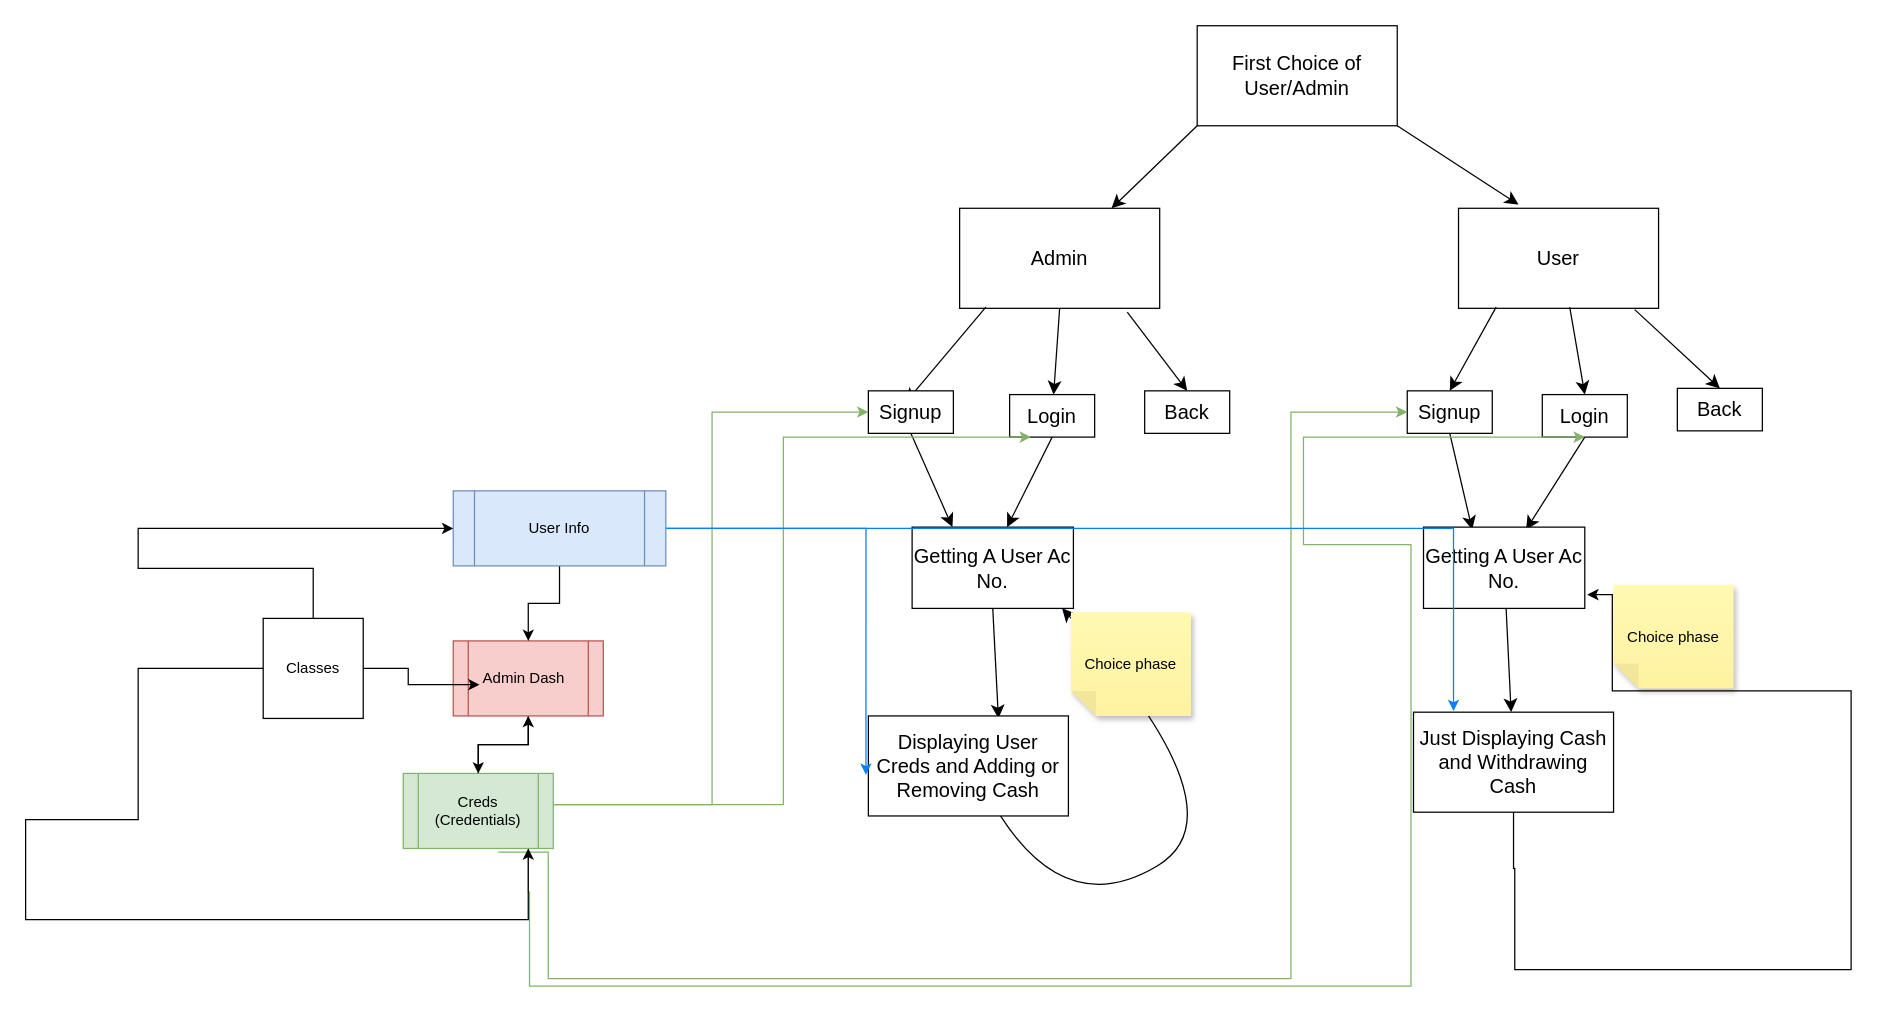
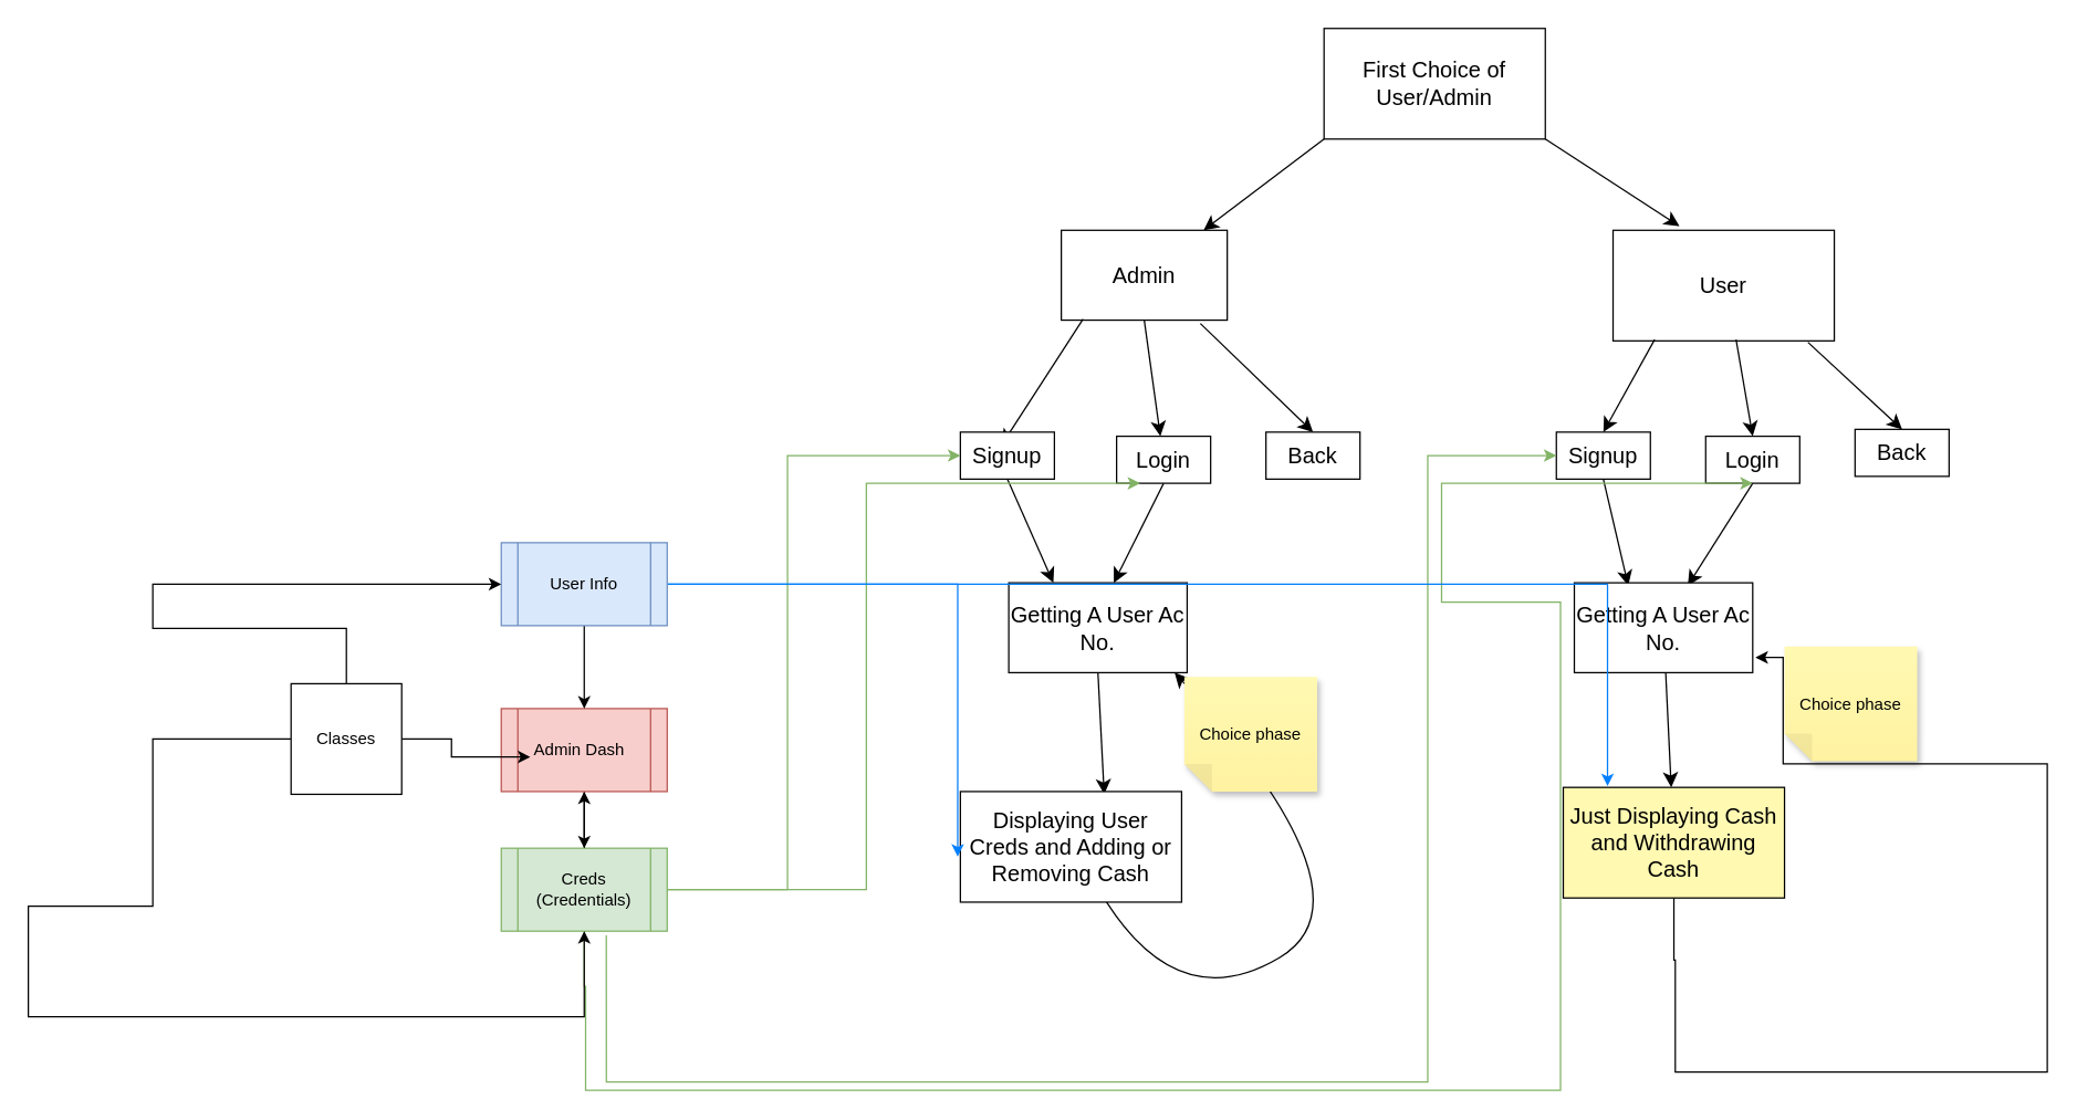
  <mxCell id="0" />
  <mxCell id="1" parent="0" />
  <mxCell id="2" value="&lt;div&gt;First Choice of&lt;/div&gt;&lt;div&gt;User/Admin&lt;br&gt;&lt;/div&gt;" style="rounded=0;whiteSpace=wrap;html=1;fontSize=16;" parent="1" vertex="1"><mxGeometry x="957" y="20" width="160" height="80" as="geometry" /></mxCell>
  <mxCell id="3" value="" style="edgeStyle=none;orthogonalLoop=1;jettySize=auto;html=1;rounded=0;fontSize=12;curved=1;startSize=8;endSize=8;exitX=1;exitY=1;exitDx=0;exitDy=0;entryX=0.3;entryY=-0.037;entryDx=0;entryDy=0;entryPerimeter=0;" parent="1" source="2" target="6" edge="1"><mxGeometry width="120" relative="1" as="geometry"><mxPoint x="1040" y="155" as="sourcePoint" /><mxPoint x="1176" y="168" as="targetPoint" /><Array as="points" /></mxGeometry></mxCell>
  <mxCell id="4" value="" style="edgeStyle=none;orthogonalLoop=1;jettySize=auto;html=1;rounded=0;fontSize=12;curved=1;startSize=8;endSize=8;exitX=0;exitY=1;exitDx=0;exitDy=0;" parent="1" source="2" target="5" edge="1"><mxGeometry width="120" relative="1" as="geometry"><mxPoint x="1040" y="155" as="sourcePoint" /><mxPoint x="913" y="173" as="targetPoint" /><Array as="points" /></mxGeometry></mxCell>
- <mxCell id="5" value="Admin" style="rounded=0;whiteSpace=wrap;html=1;fontSize=16;" parent="1" vertex="1"><mxGeometry x="767" y="166" width="160" height="80" as="geometry" /></mxCell>
+ <mxCell id="5" value="Admin" style="rounded=0;whiteSpace=wrap;html=1;fontSize=16;" parent="1" vertex="1"><mxGeometry x="767" y="166" width="120" height="65" as="geometry" /></mxCell>
  <mxCell id="6" value="User" style="rounded=0;whiteSpace=wrap;html=1;fontSize=16;" parent="1" vertex="1"><mxGeometry x="1166" y="166" width="160" height="80" as="geometry" /></mxCell>
  <mxCell id="7" value="" style="edgeStyle=none;orthogonalLoop=1;jettySize=auto;html=1;rounded=0;fontSize=12;curved=1;startSize=8;endSize=8;exitX=0.131;exitY=0.988;exitDx=0;exitDy=0;exitPerimeter=0;entryX=0.441;entryY=0.265;entryDx=0;entryDy=0;entryPerimeter=0;" parent="1" source="5" target="13" edge="1"><mxGeometry width="120" relative="1" as="geometry"><mxPoint x="1040" y="258" as="sourcePoint" /><mxPoint x="737" y="271" as="targetPoint" /><Array as="points" /></mxGeometry></mxCell>
  <mxCell id="8" value="" style="edgeStyle=none;orthogonalLoop=1;jettySize=auto;html=1;rounded=0;fontSize=12;curved=1;startSize=8;endSize=8;exitX=0.838;exitY=1.038;exitDx=0;exitDy=0;exitPerimeter=0;entryX=0.5;entryY=0;entryDx=0;entryDy=0;entryPerimeter=0;" parent="1" source="5" target="15" edge="1"><mxGeometry width="120" relative="1" as="geometry"><mxPoint x="920" y="245.96" as="sourcePoint" /><mxPoint x="951" y="310" as="targetPoint" /><Array as="points" /></mxGeometry></mxCell>
  <mxCell id="9" value="" style="edgeStyle=none;orthogonalLoop=1;jettySize=auto;html=1;rounded=0;fontSize=12;curved=1;startSize=8;endSize=8;exitX=0.881;exitY=1.013;exitDx=0;exitDy=0;exitPerimeter=0;entryX=0.5;entryY=0;entryDx=0;entryDy=0;" parent="1" source="6" target="18" edge="1"><mxGeometry width="120" relative="1" as="geometry"><mxPoint x="1284.92" y="245.96" as="sourcePoint" /><mxPoint x="1334.92" y="306.96" as="targetPoint" /><Array as="points" /></mxGeometry></mxCell>
  <mxCell id="10" value="" style="edgeStyle=none;orthogonalLoop=1;jettySize=auto;html=1;rounded=0;fontSize=12;curved=1;startSize=8;endSize=8;exitX=0.188;exitY=0.988;exitDx=0;exitDy=0;exitPerimeter=0;entryX=0.5;entryY=0;entryDx=0;entryDy=0;" parent="1" source="6" target="16" edge="1"><mxGeometry width="120" relative="1" as="geometry"><mxPoint x="1194" y="248" as="sourcePoint" /><mxPoint x="1170" y="308" as="targetPoint" /><Array as="points" /></mxGeometry></mxCell>
  <mxCell id="11" value="" style="edgeStyle=none;orthogonalLoop=1;jettySize=auto;html=1;rounded=0;fontSize=12;curved=1;startSize=8;endSize=8;exitX=0.556;exitY=0.988;exitDx=0;exitDy=0;exitPerimeter=0;entryX=0.5;entryY=0;entryDx=0;entryDy=0;" parent="1" source="6" target="17" edge="1"><mxGeometry width="120" relative="1" as="geometry"><mxPoint x="1253" y="245.96" as="sourcePoint" /><mxPoint x="1253" y="309" as="targetPoint" /><Array as="points" /></mxGeometry></mxCell>
  <mxCell id="12" value="" style="edgeStyle=none;orthogonalLoop=1;jettySize=auto;html=1;rounded=0;fontSize=12;curved=1;startSize=8;endSize=8;exitX=0.5;exitY=1;exitDx=0;exitDy=0;" parent="1" source="5" target="14" edge="1"><mxGeometry width="120" relative="1" as="geometry"><mxPoint x="846" y="245.96" as="sourcePoint" /><mxPoint x="844" y="309.96" as="targetPoint" /><Array as="points" /></mxGeometry></mxCell>
  <mxCell id="13" value="Signup" style="rounded=0;whiteSpace=wrap;html=1;fontSize=16;" parent="1" vertex="1"><mxGeometry x="694" y="312" width="68" height="34" as="geometry" /></mxCell>
  <mxCell id="14" value="Login" style="rounded=0;whiteSpace=wrap;html=1;fontSize=16;" parent="1" vertex="1"><mxGeometry x="807" y="315" width="68" height="34" as="geometry" /></mxCell>
  <mxCell id="15" value="Back" style="rounded=0;whiteSpace=wrap;html=1;fontSize=16;" parent="1" vertex="1"><mxGeometry x="915" y="312" width="68" height="34" as="geometry" /></mxCell>
  <mxCell id="16" value="Signup" style="rounded=0;whiteSpace=wrap;html=1;fontSize=16;" parent="1" vertex="1"><mxGeometry x="1125" y="312" width="68" height="34" as="geometry" /></mxCell>
  <mxCell id="17" value="Login" style="rounded=0;whiteSpace=wrap;html=1;fontSize=16;" parent="1" vertex="1"><mxGeometry x="1233" y="315" width="68" height="34" as="geometry" /></mxCell>
  <mxCell id="18" value="Back" style="rounded=0;whiteSpace=wrap;html=1;fontSize=16;" parent="1" vertex="1"><mxGeometry x="1341" y="310" width="68" height="34" as="geometry" /></mxCell>
  <mxCell id="19" value="" style="edgeStyle=none;orthogonalLoop=1;jettySize=auto;html=1;rounded=0;fontSize=12;curved=1;startSize=8;endSize=8;exitX=0.5;exitY=1;exitDx=0;exitDy=0;entryX=0.25;entryY=0;entryDx=0;entryDy=0;" parent="1" source="13" target="23" edge="1"><mxGeometry width="120" relative="1" as="geometry"><mxPoint x="725" y="352" as="sourcePoint" /><mxPoint x="757" y="420" as="targetPoint" /><Array as="points" /></mxGeometry></mxCell>
  <mxCell id="20" value="" style="edgeStyle=none;orthogonalLoop=1;jettySize=auto;html=1;rounded=0;fontSize=12;curved=1;startSize=8;endSize=8;exitX=0.5;exitY=1;exitDx=0;exitDy=0;entryX=0.589;entryY=0;entryDx=0;entryDy=0;entryPerimeter=0;" parent="1" source="14" target="23" edge="1"><mxGeometry width="120" relative="1" as="geometry"><mxPoint x="843" y="354" as="sourcePoint" /><mxPoint x="813" y="422" as="targetPoint" /><Array as="points" /></mxGeometry></mxCell>
  <mxCell id="21" value="" style="edgeStyle=none;orthogonalLoop=1;jettySize=auto;html=1;rounded=0;fontSize=12;curved=1;startSize=8;endSize=8;exitX=0.5;exitY=1;exitDx=0;exitDy=0;entryX=0.636;entryY=0.031;entryDx=0;entryDy=0;entryPerimeter=0;" parent="1" source="17" target="25" edge="1"><mxGeometry width="120" relative="1" as="geometry"><mxPoint x="1266" y="353" as="sourcePoint" /><mxPoint x="1237" y="423" as="targetPoint" /><Array as="points" /></mxGeometry></mxCell>
  <mxCell id="22" value="" style="edgeStyle=none;orthogonalLoop=1;jettySize=auto;html=1;rounded=0;fontSize=12;curved=1;startSize=8;endSize=8;exitX=0.5;exitY=1;exitDx=0;exitDy=0;entryX=0.302;entryY=0.031;entryDx=0;entryDy=0;entryPerimeter=0;" parent="1" source="16" target="25" edge="1"><mxGeometry width="120" relative="1" as="geometry"><mxPoint x="1156" y="349" as="sourcePoint" /><mxPoint x="1165" y="419" as="targetPoint" /><Array as="points" /></mxGeometry></mxCell>
  <mxCell id="23" value="Getting A User Ac No." style="rounded=0;whiteSpace=wrap;html=1;fontSize=16;" parent="1" vertex="1"><mxGeometry x="729" y="421" width="129" height="65" as="geometry" /></mxCell>
  <mxCell id="24" value="" style="edgeStyle=none;curved=1;rounded=0;orthogonalLoop=1;jettySize=auto;html=1;fontSize=12;startSize=8;endSize=8;" parent="1" source="25" target="30" edge="1"><mxGeometry relative="1" as="geometry" /></mxCell>
  <mxCell id="25" value="Getting A User Ac No." style="rounded=0;whiteSpace=wrap;html=1;fontSize=16;" parent="1" vertex="1"><mxGeometry x="1138" y="421" width="129" height="65" as="geometry" /></mxCell>
  <mxCell id="26" value="" style="edgeStyle=none;orthogonalLoop=1;jettySize=auto;html=1;rounded=0;fontSize=12;curved=1;startSize=8;endSize=8;exitX=0.5;exitY=1;exitDx=0;exitDy=0;entryX=0.65;entryY=0.025;entryDx=0;entryDy=0;entryPerimeter=0;" parent="1" source="23" target="28" edge="1"><mxGeometry width="120" relative="1" as="geometry"><mxPoint x="793" y="508" as="sourcePoint" /><mxPoint x="787" y="565" as="targetPoint" /><Array as="points" /></mxGeometry></mxCell>
  <mxCell id="27" style="edgeStyle=none;curved=1;rounded=0;orthogonalLoop=1;jettySize=auto;html=1;fontSize=12;startSize=8;endSize=8;entryX=0.93;entryY=1;entryDx=0;entryDy=0;entryPerimeter=0;" parent="1" source="28" target="23" edge="1"><mxGeometry relative="1" as="geometry"><mxPoint x="964" y="575" as="targetPoint" /><Array as="points"><mxPoint x="853" y="735" /><mxPoint x="997" y="649" /></Array></mxGeometry></mxCell>
  <mxCell id="28" value="Displaying User Creds and Adding or Removing Cash" style="rounded=0;whiteSpace=wrap;html=1;fontSize=16;" parent="1" vertex="1"><mxGeometry x="694" y="572" width="160" height="80" as="geometry" /></mxCell>
  <mxCell id="29" value="" style="edgeStyle=orthogonalEdgeStyle;rounded=0;orthogonalLoop=1;jettySize=auto;html=1;" edge="1" parent="1" source="30"><mxGeometry relative="1" as="geometry"><mxPoint x="1269" y="475" as="targetPoint" /><Array as="points"><mxPoint x="1210" y="694" /><mxPoint x="1211" y="694" /><mxPoint x="1211" y="775" /><mxPoint x="1480" y="775" /><mxPoint x="1480" y="552" /><mxPoint x="1289" y="552" /></Array></mxGeometry></mxCell>
- <mxCell id="30" value="Just Displaying Cash and Withdrawing Cash" style="rounded=0;whiteSpace=wrap;html=1;fontSize=16;" parent="1" vertex="1"><mxGeometry x="1130" y="569" width="160" height="80" as="geometry" /></mxCell>
+ <mxCell id="30" value="Just Displaying Cash and Withdrawing Cash" style="rounded=0;whiteSpace=wrap;html=1;fontSize=16;fillColor=#fff9b2;" parent="1" vertex="1"><mxGeometry x="1130" y="569" width="160" height="80" as="geometry" /></mxCell>
  <mxCell id="31" value="Choice phase" style="shape=note;whiteSpace=wrap;html=1;backgroundOutline=1;fontColor=#000000;darkOpacity=0.05;fillColor=#FFF9B2;strokeColor=none;fillStyle=solid;direction=west;gradientDirection=north;gradientColor=#FFF2A1;shadow=1;size=20;pointerEvents=1;" vertex="1" parent="1"><mxGeometry x="856" y="489" width="96" height="83" as="geometry" /></mxCell>
  <mxCell id="32" value="Choice phase" style="shape=note;whiteSpace=wrap;html=1;backgroundOutline=1;fontColor=#000000;darkOpacity=0.05;fillColor=#FFF9B2;strokeColor=none;fillStyle=solid;direction=west;gradientDirection=north;gradientColor=#FFF2A1;shadow=1;size=20;pointerEvents=1;" vertex="1" parent="1"><mxGeometry x="1290" y="467" width="96" height="83" as="geometry" /></mxCell>
  <mxCell id="33" value="" style="edgeStyle=orthogonalEdgeStyle;rounded=0;orthogonalLoop=1;jettySize=auto;html=1;" edge="1" parent="1" source="38" target="40"><mxGeometry relative="1" as="geometry" /></mxCell>
  <mxCell id="34" value="" style="edgeStyle=orthogonalEdgeStyle;rounded=0;orthogonalLoop=1;jettySize=auto;html=1;entryX=0;entryY=0.5;entryDx=0;entryDy=0;fillColor=#d5e8d4;strokeColor=#82b366;" edge="1" parent="1" source="38" target="13"><mxGeometry relative="1" as="geometry"><mxPoint x="568" y="340" as="targetPoint" /><Array as="points"><mxPoint x="569" y="643" /><mxPoint x="569" y="329" /></Array></mxGeometry></mxCell>
  <mxCell id="35" value="" style="edgeStyle=orthogonalEdgeStyle;rounded=0;orthogonalLoop=1;jettySize=auto;html=1;entryX=0.25;entryY=1;entryDx=0;entryDy=0;fillColor=#d5e8d4;strokeColor=#82b366;" edge="1" parent="1" source="38" target="14"><mxGeometry relative="1" as="geometry"><mxPoint x="813" y="372" as="targetPoint" /><Array as="points"><mxPoint x="626" y="643" /><mxPoint x="626" y="349" /></Array></mxGeometry></mxCell>
  <mxCell id="36" value="" style="edgeStyle=orthogonalEdgeStyle;rounded=0;orthogonalLoop=1;jettySize=auto;html=1;exitX=0.633;exitY=1.05;exitDx=0;exitDy=0;exitPerimeter=0;entryX=0;entryY=0.5;entryDx=0;entryDy=0;fillColor=#d5e8d4;strokeColor=#82b366;" edge="1" parent="1" source="38" target="16"><mxGeometry relative="1" as="geometry"><mxPoint x="444" y="682" as="sourcePoint" /><mxPoint x="1031" y="772" as="targetPoint" /><Array as="points"><mxPoint x="438" y="782" /><mxPoint x="1032" y="782" /><mxPoint x="1032" y="329" /></Array></mxGeometry></mxCell>
  <mxCell id="37" value="" style="edgeStyle=orthogonalEdgeStyle;rounded=0;orthogonalLoop=1;jettySize=auto;html=1;entryX=0.5;entryY=1;entryDx=0;entryDy=0;fillColor=#d5e8d4;strokeColor=#82b366;" edge="1" parent="1" source="38" target="17"><mxGeometry relative="1" as="geometry"><mxPoint x="1042" y="414" as="targetPoint" /><Array as="points"><mxPoint x="422" y="713" /><mxPoint x="423" y="713" /><mxPoint x="423" y="788" /><mxPoint x="1128" y="788" /><mxPoint x="1128" y="435" /><mxPoint x="1042" y="435" /><mxPoint x="1042" y="349" /></Array></mxGeometry></mxCell>
- <mxCell id="38" value="&lt;div&gt;Creds&lt;/div&gt;&lt;div&gt;(Credentials)&lt;br&gt;&lt;/div&gt;" style="shape=process;whiteSpace=wrap;html=1;backgroundOutline=1;fillColor=#d5e8d4;strokeColor=#82b366;" vertex="1" parent="1"><mxGeometry x="322" y="618" width="120" height="60" as="geometry" /></mxCell>
+ <mxCell id="38" value="&lt;div&gt;Creds&lt;/div&gt;&lt;div&gt;(Credentials)&lt;br&gt;&lt;/div&gt;" style="shape=process;whiteSpace=wrap;html=1;backgroundOutline=1;fillColor=#d5e8d4;strokeColor=#82b366;" vertex="1" parent="1"><mxGeometry x="362" y="613" width="120" height="60" as="geometry" /></mxCell>
  <mxCell id="39" value="" style="edgeStyle=orthogonalEdgeStyle;rounded=0;orthogonalLoop=1;jettySize=auto;html=1;" edge="1" parent="1" source="40" target="38"><mxGeometry relative="1" as="geometry" /></mxCell>
  <mxCell id="40" value="Admin Dash&amp;nbsp;&amp;nbsp; " style="shape=process;whiteSpace=wrap;html=1;backgroundOutline=1;fillColor=#f8cecc;strokeColor=#b85450;" vertex="1" parent="1"><mxGeometry x="362" y="512" width="120" height="60" as="geometry" /></mxCell>
  <mxCell id="41" value="" style="edgeStyle=orthogonalEdgeStyle;rounded=0;orthogonalLoop=1;jettySize=auto;html=1;" edge="1" parent="1" source="44" target="40"><mxGeometry relative="1" as="geometry" /></mxCell>
  <mxCell id="42" value="" style="edgeStyle=orthogonalEdgeStyle;rounded=0;orthogonalLoop=1;jettySize=auto;html=1;entryX=-0.012;entryY=0.588;entryDx=0;entryDy=0;entryPerimeter=0;fillColor=#dae8fc;strokeColor=#007FFF;" edge="1" parent="1" source="44" target="28"><mxGeometry relative="1" as="geometry"><mxPoint x="562" y="422" as="targetPoint" /></mxGeometry></mxCell>
  <mxCell id="43" value="" style="edgeStyle=orthogonalEdgeStyle;rounded=0;orthogonalLoop=1;jettySize=auto;html=1;entryX=0.2;entryY=-0.012;entryDx=0;entryDy=0;entryPerimeter=0;fillColor=#dae8fc;strokeColor=#007FFF;" edge="1" parent="1" source="44" target="30"><mxGeometry relative="1" as="geometry"><mxPoint x="562" y="422" as="targetPoint" /></mxGeometry></mxCell>
- <mxCell id="44" value="User Info" style="shape=process;whiteSpace=wrap;html=1;backgroundOutline=1;fillColor=#dae8fc;strokeColor=#6c8ebf;" vertex="1" parent="1"><mxGeometry x="362" y="392" width="170" height="60" as="geometry" /></mxCell>
+ <mxCell id="44" value="User Info" style="shape=process;whiteSpace=wrap;html=1;backgroundOutline=1;fillColor=#dae8fc;strokeColor=#6c8ebf;" vertex="1" parent="1"><mxGeometry x="362" y="392" width="120" height="60" as="geometry" /></mxCell>
  <mxCell id="45" value="" style="edgeStyle=orthogonalEdgeStyle;rounded=0;orthogonalLoop=1;jettySize=auto;html=1;entryX=0.175;entryY=0.583;entryDx=0;entryDy=0;entryPerimeter=0;" edge="1" parent="1" source="48" target="40"><mxGeometry relative="1" as="geometry"><mxPoint x="230" y="534" as="targetPoint" /></mxGeometry></mxCell>
  <mxCell id="46" value="" style="edgeStyle=orthogonalEdgeStyle;rounded=0;orthogonalLoop=1;jettySize=auto;html=1;" edge="1" parent="1" source="48" target="38"><mxGeometry relative="1" as="geometry"><mxPoint x="105" y="735" as="targetPoint" /><Array as="points"><mxPoint x="110" y="655" /><mxPoint x="20" y="655" /><mxPoint x="20" y="735" /><mxPoint x="422" y="735" /></Array></mxGeometry></mxCell>
  <mxCell id="47" value="" style="edgeStyle=orthogonalEdgeStyle;rounded=0;orthogonalLoop=1;jettySize=auto;html=1;" edge="1" parent="1" source="48" target="44"><mxGeometry relative="1" as="geometry"><mxPoint x="110" y="414" as="targetPoint" /><Array as="points"><mxPoint x="110" y="454" /><mxPoint x="111" y="422" /></Array></mxGeometry></mxCell>
  <mxCell id="48" value="Classes" style="whiteSpace=wrap;html=1;aspect=fixed;" vertex="1" parent="1"><mxGeometry x="210" y="494" width="80" height="80" as="geometry" /></mxCell>
